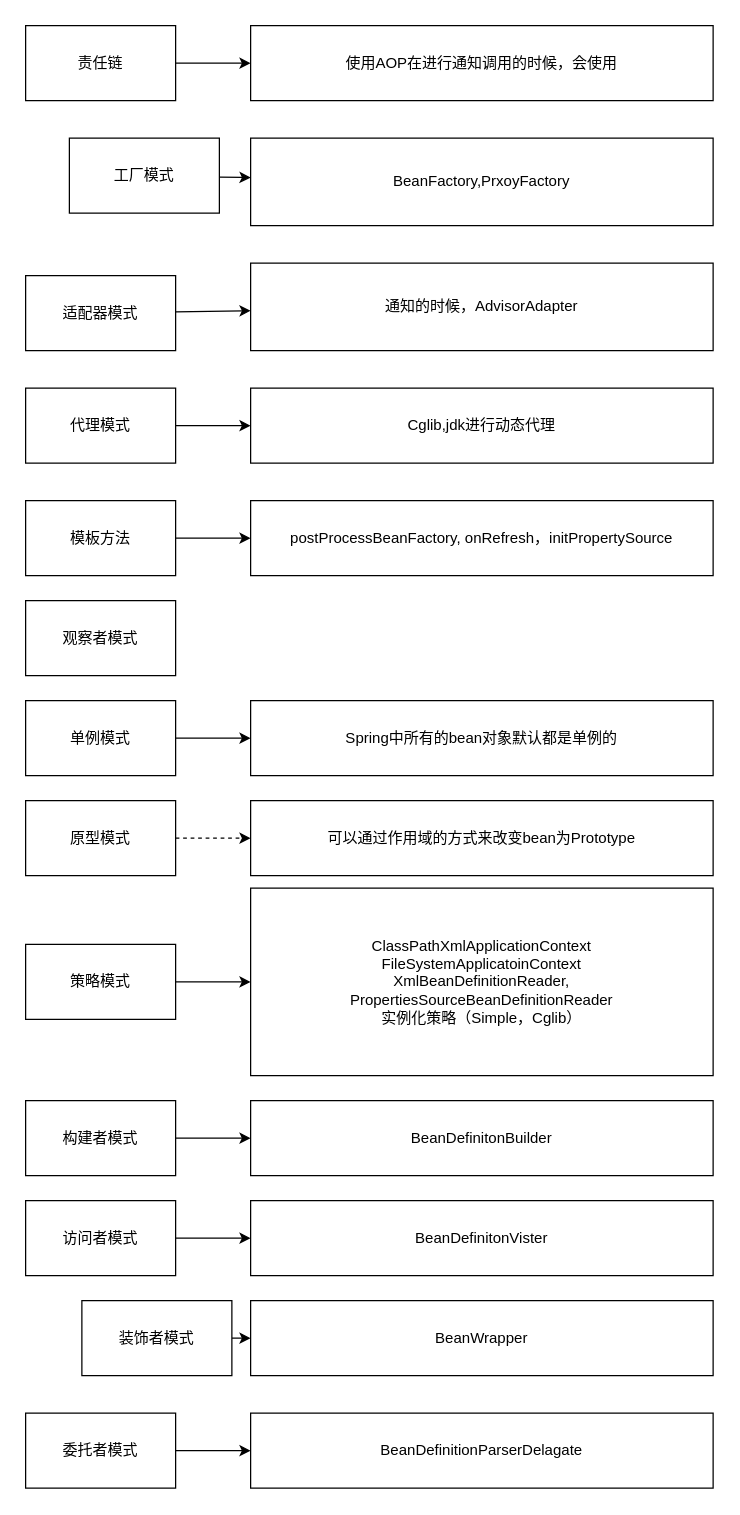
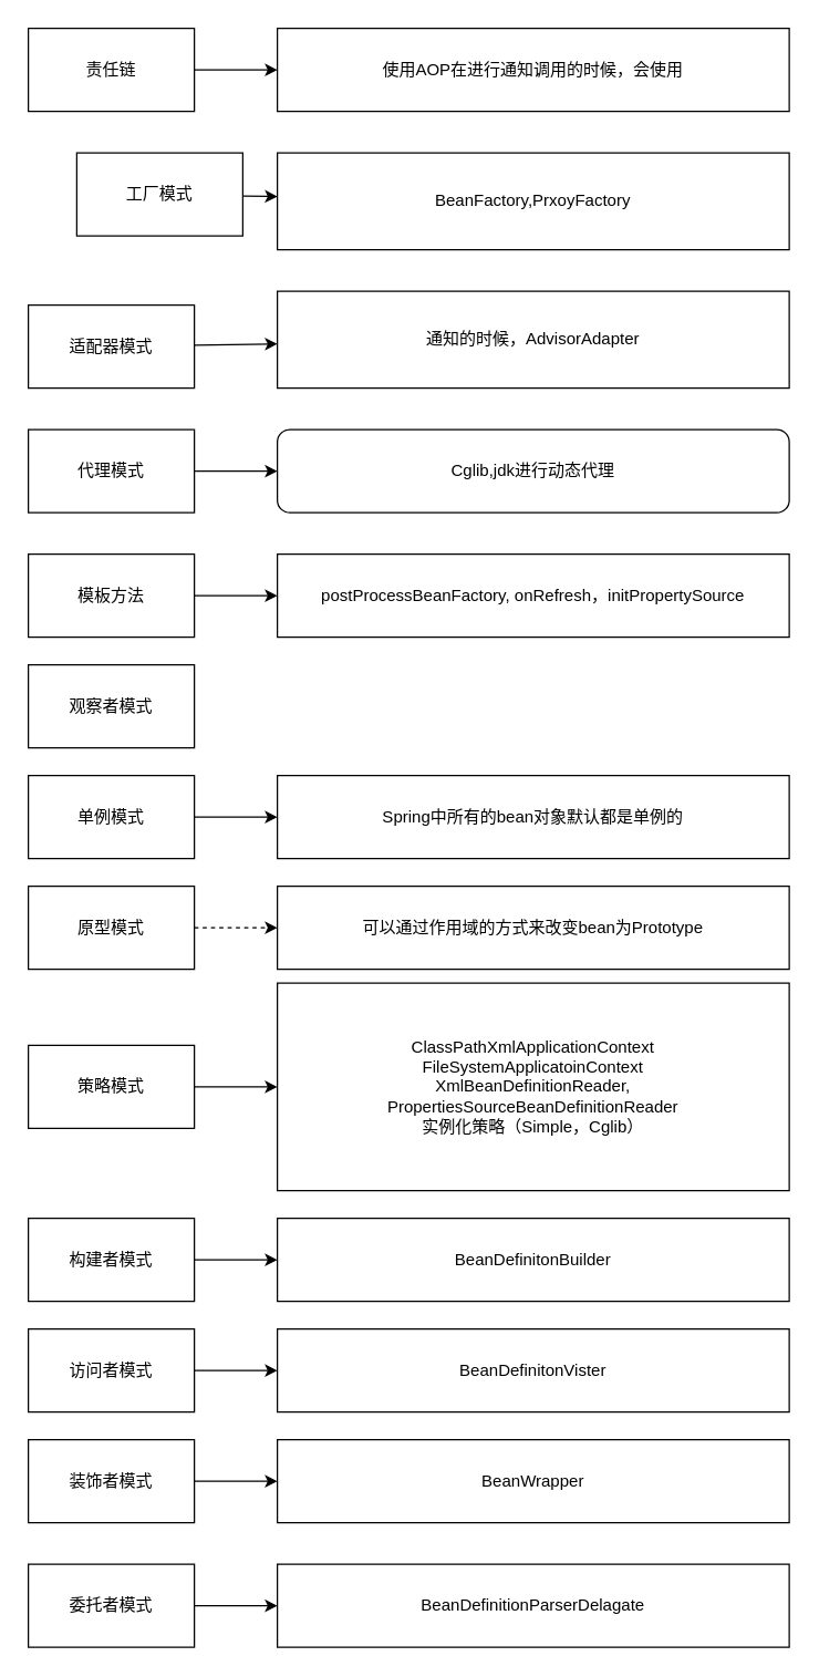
  <mxCell id="0" />
  <mxCell id="1" parent="0" />
  <mxCell id="2" value="" style="edgeStyle=none;html=1;" edge="1" parent="1" source="3" target="4"><mxGeometry relative="1" as="geometry" /></mxCell>
  <mxCell id="3" value="责任链" style="whiteSpace=wrap;html=1;" vertex="1" parent="1"><mxGeometry x="20" y="20" width="120" height="60" as="geometry" /></mxCell>
  <mxCell id="4" value="使用AOP在进行通知调用的时候，会使用" style="whiteSpace=wrap;html=1;" vertex="1" parent="1"><mxGeometry x="200" y="20" width="370" height="60" as="geometry" /></mxCell>
  <mxCell id="5" value="" style="edgeStyle=none;html=1;" edge="1" parent="1" source="6" target="7"><mxGeometry relative="1" as="geometry" /></mxCell>
  <mxCell id="6" value="工厂模式" style="whiteSpace=wrap;html=1;" vertex="1" parent="1"><mxGeometry x="55" y="110" width="120" height="60" as="geometry" /></mxCell>
  <mxCell id="7" value="BeanFactory,PrxoyFactory" style="whiteSpace=wrap;html=1;" vertex="1" parent="1"><mxGeometry x="200" y="110" width="370" height="70" as="geometry" /></mxCell>
  <mxCell id="8" value="" style="edgeStyle=none;html=1;" edge="1" parent="1" source="9" target="10"><mxGeometry relative="1" as="geometry" /></mxCell>
  <mxCell id="9" value="适配器模式" style="whiteSpace=wrap;html=1;" vertex="1" parent="1"><mxGeometry x="20" y="220" width="120" height="60" as="geometry" /></mxCell>
  <mxCell id="10" value="通知的时候，AdvisorAdapter" style="whiteSpace=wrap;html=1;" vertex="1" parent="1"><mxGeometry x="200" y="210" width="370" height="70" as="geometry" /></mxCell>
  <mxCell id="11" value="" style="edgeStyle=none;html=1;" edge="1" parent="1" source="12" target="13"><mxGeometry relative="1" as="geometry" /></mxCell>
  <mxCell id="12" value="代理模式" style="whiteSpace=wrap;html=1;" vertex="1" parent="1"><mxGeometry x="20" y="310" width="120" height="60" as="geometry" /></mxCell>
- <mxCell id="13" value="Cglib,jdk进行动态代理" style="whiteSpace=wrap;html=1;" vertex="1" parent="1"><mxGeometry x="200" y="310" width="370" height="60" as="geometry" /></mxCell>
+ <mxCell id="13" value="Cglib,jdk进行动态代理" style="whiteSpace=wrap;html=1;rounded=1;" vertex="1" parent="1"><mxGeometry x="200" y="310" width="370" height="60" as="geometry" /></mxCell>
  <mxCell id="14" value="" style="edgeStyle=none;html=1;" edge="1" parent="1" source="15" target="16"><mxGeometry relative="1" as="geometry" /></mxCell>
  <mxCell id="15" value="模板方法" style="whiteSpace=wrap;html=1;" vertex="1" parent="1"><mxGeometry x="20" y="400" width="120" height="60" as="geometry" /></mxCell>
  <mxCell id="16" value="postProcessBeanFactory, onRefresh，initPropertySource" style="whiteSpace=wrap;html=1;" vertex="1" parent="1"><mxGeometry x="200" y="400" width="370" height="60" as="geometry" /></mxCell>
  <mxCell id="17" value="观察者模式" style="whiteSpace=wrap;html=1;" vertex="1" parent="1"><mxGeometry x="20" y="480" width="120" height="60" as="geometry" /></mxCell>
  <mxCell id="18" value="" style="edgeStyle=none;html=1;" edge="1" parent="1" source="19" target="20"><mxGeometry relative="1" as="geometry" /></mxCell>
  <mxCell id="19" value="单例模式" style="whiteSpace=wrap;html=1;" vertex="1" parent="1"><mxGeometry x="20" y="560" width="120" height="60" as="geometry" /></mxCell>
  <mxCell id="20" value="Spring中所有的bean对象默认都是单例的" style="whiteSpace=wrap;html=1;" vertex="1" parent="1"><mxGeometry x="200" y="560" width="370" height="60" as="geometry" /></mxCell>
  <mxCell id="21" value="" style="edgeStyle=none;html=1;dashed=1;" edge="1" parent="1" source="22" target="23"><mxGeometry relative="1" as="geometry" /></mxCell>
  <mxCell id="22" value="原型模式" style="whiteSpace=wrap;html=1;" vertex="1" parent="1"><mxGeometry x="20" y="640" width="120" height="60" as="geometry" /></mxCell>
  <mxCell id="23" value="可以通过作用域的方式来改变bean为Prototype" style="whiteSpace=wrap;html=1;" vertex="1" parent="1"><mxGeometry x="200" y="640" width="370" height="60" as="geometry" /></mxCell>
  <mxCell id="24" value="" style="edgeStyle=none;html=1;" edge="1" parent="1" source="25" target="26"><mxGeometry relative="1" as="geometry" /></mxCell>
  <mxCell id="25" value="策略模式" style="whiteSpace=wrap;html=1;" vertex="1" parent="1"><mxGeometry x="20" y="755" width="120" height="60" as="geometry" /></mxCell>
  <mxCell id="26" value="ClassPathXmlApplicationContext&lt;br&gt;FileSystemApplicatoinContext&lt;br&gt;XmlBeanDefinitionReader,&lt;br&gt;PropertiesSourceBeanDefinitionReader&lt;br&gt;实例化策略（Simple，Cglib）" style="whiteSpace=wrap;html=1;" vertex="1" parent="1"><mxGeometry x="200" y="710" width="370" height="150" as="geometry" /></mxCell>
  <mxCell id="27" value="" style="edgeStyle=none;html=1;" edge="1" parent="1" source="28" target="29"><mxGeometry relative="1" as="geometry" /></mxCell>
  <mxCell id="28" value="构建者模式" style="whiteSpace=wrap;html=1;" vertex="1" parent="1"><mxGeometry x="20" y="880" width="120" height="60" as="geometry" /></mxCell>
  <mxCell id="29" value="BeanDefinitonBuilder" style="whiteSpace=wrap;html=1;" vertex="1" parent="1"><mxGeometry x="200" y="880" width="370" height="60" as="geometry" /></mxCell>
  <mxCell id="30" value="" style="edgeStyle=none;html=1;" edge="1" parent="1" source="31" target="32"><mxGeometry relative="1" as="geometry" /></mxCell>
  <mxCell id="31" value="访问者模式" style="whiteSpace=wrap;html=1;" vertex="1" parent="1"><mxGeometry x="20" y="960" width="120" height="60" as="geometry" /></mxCell>
  <mxCell id="32" value="BeanDefinitonVister" style="whiteSpace=wrap;html=1;" vertex="1" parent="1"><mxGeometry x="200" y="960" width="370" height="60" as="geometry" /></mxCell>
  <mxCell id="33" value="" style="edgeStyle=none;html=1;" edge="1" parent="1" source="34" target="35"><mxGeometry relative="1" as="geometry" /></mxCell>
- <mxCell id="34" value="装饰者模式" style="whiteSpace=wrap;html=1;" vertex="1" parent="1"><mxGeometry x="65" y="1040" width="120" height="60" as="geometry" /></mxCell>
+ <mxCell id="34" value="装饰者模式" style="whiteSpace=wrap;html=1;" vertex="1" parent="1"><mxGeometry x="20" y="1040" width="120" height="60" as="geometry" /></mxCell>
  <mxCell id="35" value="BeanWrapper" style="whiteSpace=wrap;html=1;" vertex="1" parent="1"><mxGeometry x="200" y="1040" width="370" height="60" as="geometry" /></mxCell>
  <mxCell id="36" value="" style="edgeStyle=none;html=1;" edge="1" parent="1" source="37" target="38"><mxGeometry relative="1" as="geometry" /></mxCell>
  <mxCell id="37" value="委托者模式" style="whiteSpace=wrap;html=1;" vertex="1" parent="1"><mxGeometry x="20" y="1130" width="120" height="60" as="geometry" /></mxCell>
  <mxCell id="38" value="BeanDefinitionParserDelagate" style="whiteSpace=wrap;html=1;" vertex="1" parent="1"><mxGeometry x="200" y="1130" width="370" height="60" as="geometry" /></mxCell>
